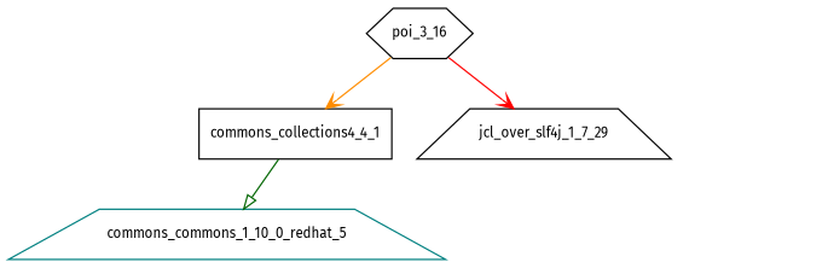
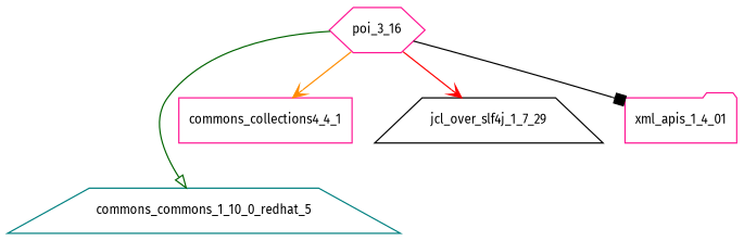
  digraph {
    fontname="Fira Sans"
    node [color=black fontname="Fira Sans" fontsize=10.0 shape=trapezium]
    edge [arrowhead=vee fontname="Fira Sans"]
-   poi_3_16 [shape=hexagon]
+   poi_3_16 [color=deeppink shape=hexagon]
    n2 [color=teal label=commons_commons_1_10_0_redhat_5]
-   commons_collections4_4_1 [shape=box]
+   commons_collections4_4_1 [color=deeppink shape=box]
    n4 [label=jcl_over_slf4j_1_7_29]
-   commons_collections4_4_1 -> n2 [arrowhead=onormal color=darkgreen]
+   xml_apis_1_4_01 [color=deeppink shape=folder]
+   poi_3_16 -> n2 [arrowhead=onormal color=darkgreen]
    poi_3_16 -> commons_collections4_4_1 [color=darkorange]
    poi_3_16 -> n4 [color=red]
+   poi_3_16 -> xml_apis_1_4_01 [arrowhead=box color=black]
  }
